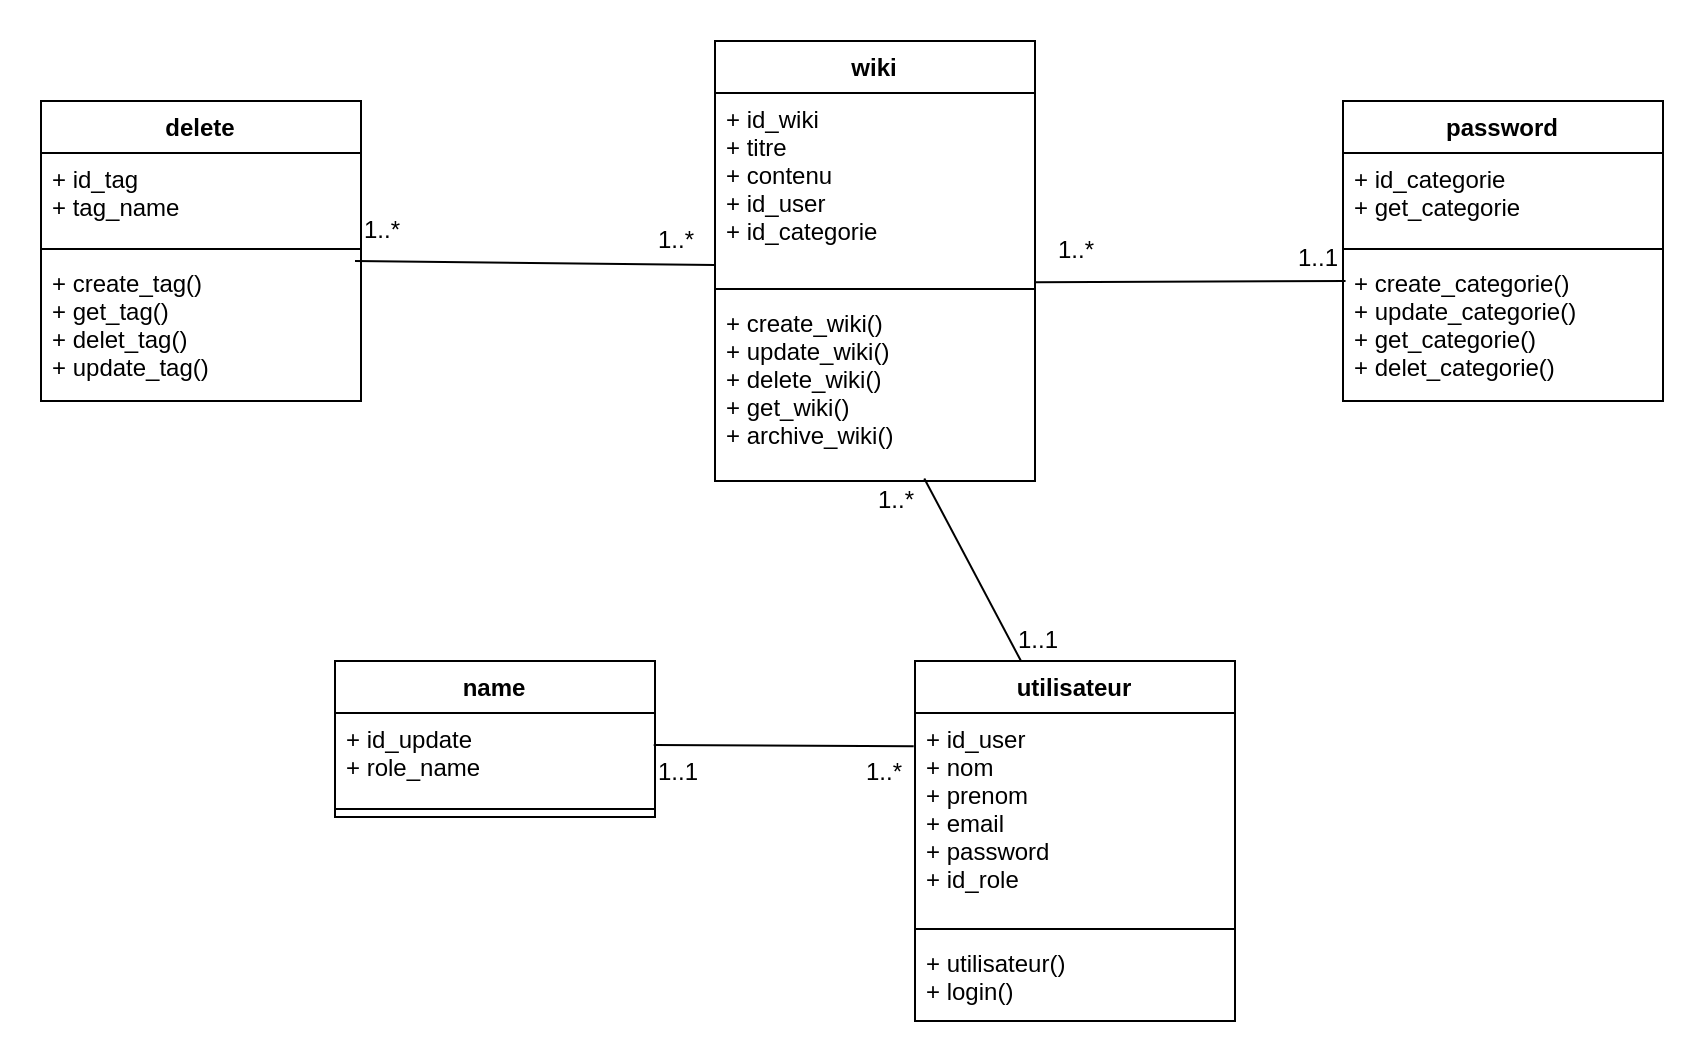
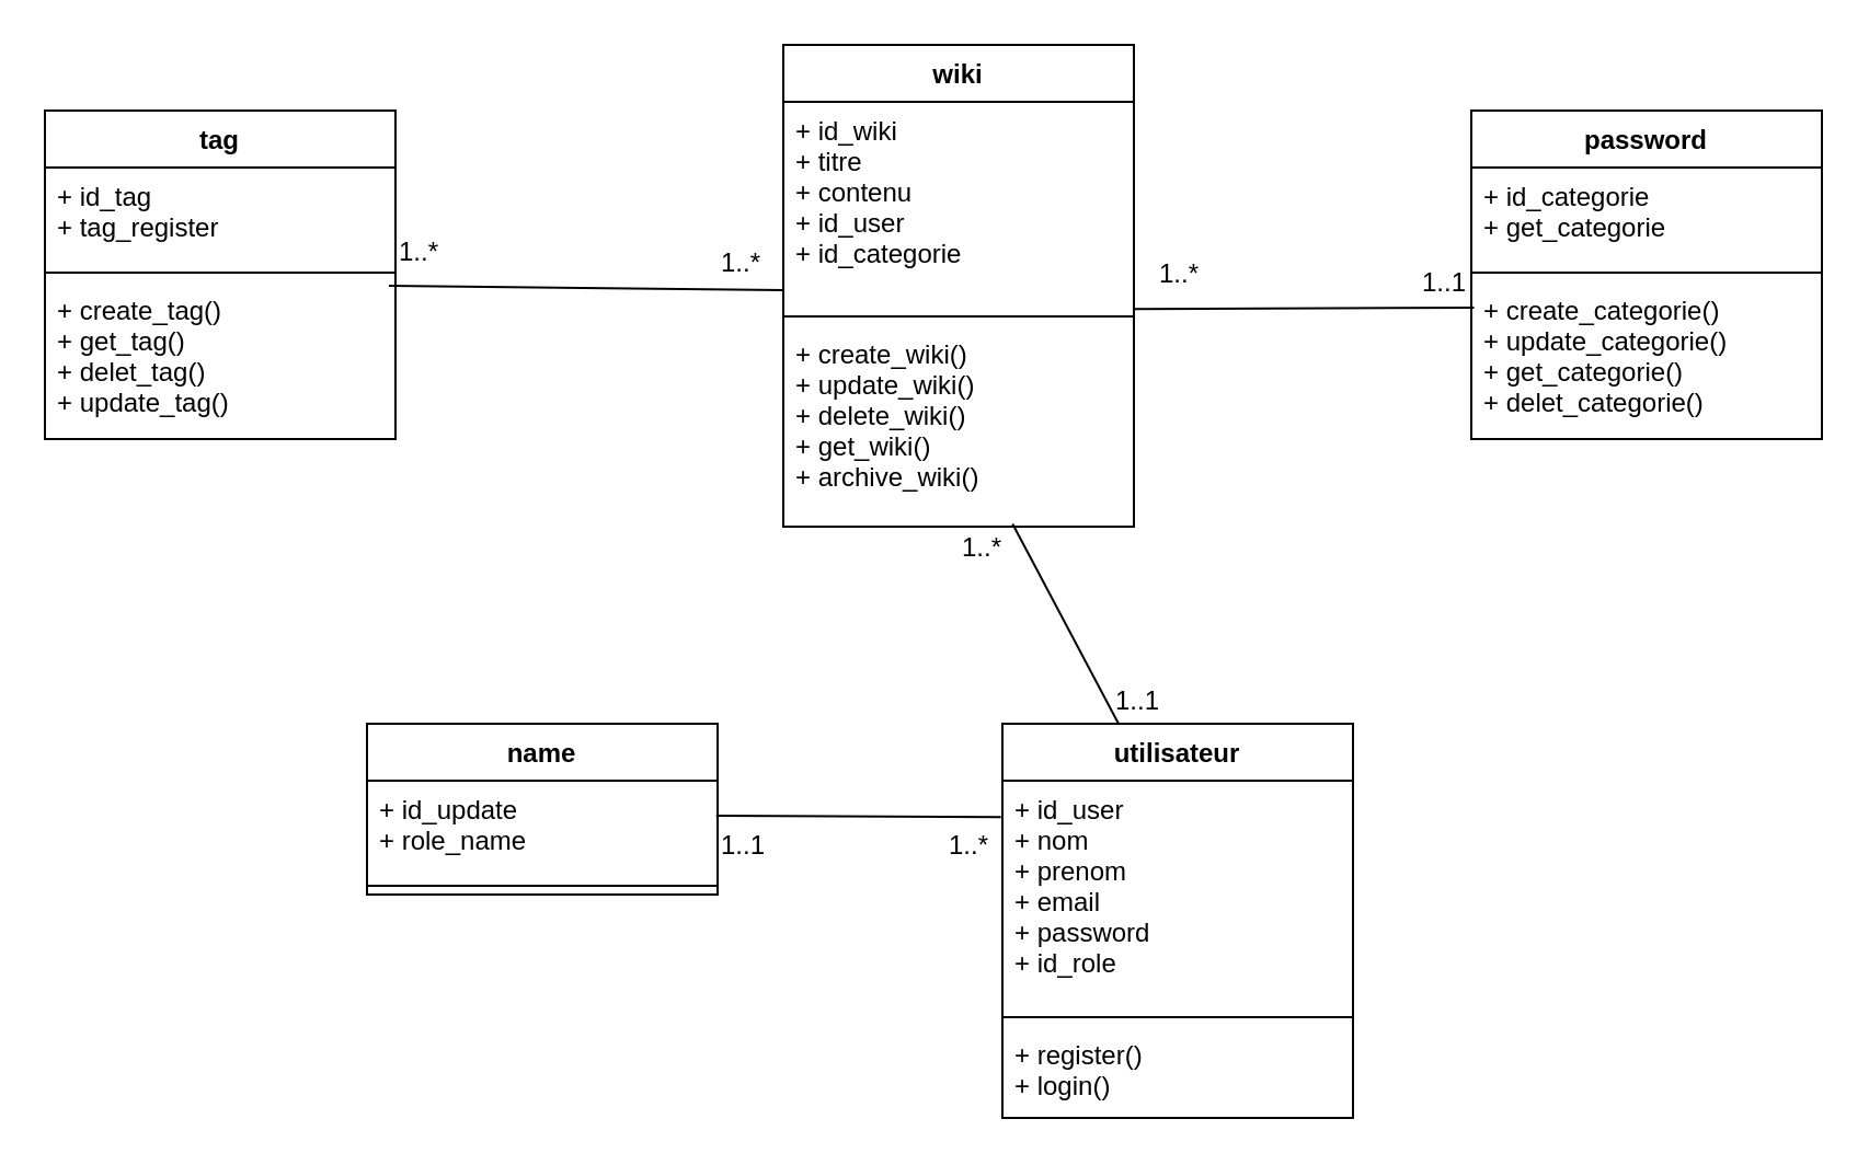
  <mxCell id="0" />
  <mxCell id="1" parent="0" />
  <mxCell id="2" value="utilisateur" style="swimlane;fontStyle=1;align=center;verticalAlign=top;childLayout=stackLayout;horizontal=1;startSize=26;horizontalStack=0;resizeParent=1;resizeParentMax=0;resizeLast=0;collapsible=1;marginBottom=0;" parent="1" vertex="1"><mxGeometry x="457" y="330" width="160" height="180" as="geometry" /></mxCell>
  <mxCell id="3" value="+ id_user&#10;+ nom&#10;+ prenom&#10;+ email&#10;+ password&#10;+ id_role" style="text;strokeColor=none;fillColor=none;align=left;verticalAlign=top;spacingLeft=4;spacingRight=4;overflow=hidden;rotatable=0;points=[[0,0.5],[1,0.5]];portConstraint=eastwest;" parent="2" vertex="1"><mxGeometry y="26" width="160" height="104" as="geometry" /></mxCell>
  <mxCell id="4" value="" style="line;strokeWidth=1;fillColor=none;align=left;verticalAlign=middle;spacingTop=-1;spacingLeft=3;spacingRight=3;rotatable=0;labelPosition=right;points=[];portConstraint=eastwest;strokeColor=inherit;" parent="2" vertex="1"><mxGeometry y="130" width="160" height="8" as="geometry" /></mxCell>
- <mxCell id="5" value="+ utilisateur()&#10;+ login()" style="text;strokeColor=none;fillColor=none;align=left;verticalAlign=top;spacingLeft=4;spacingRight=4;overflow=hidden;rotatable=0;points=[[0,0.5],[1,0.5]];portConstraint=eastwest;" parent="2" vertex="1"><mxGeometry y="138" width="160" height="42" as="geometry" /></mxCell>
+ <mxCell id="5" value="+ register()&#10;+ login()" style="text;strokeColor=none;fillColor=none;align=left;verticalAlign=top;spacingLeft=4;spacingRight=4;overflow=hidden;rotatable=0;points=[[0,0.5],[1,0.5]];portConstraint=eastwest;" parent="2" vertex="1"><mxGeometry y="138" width="160" height="42" as="geometry" /></mxCell>
  <mxCell id="6" value="wiki" style="swimlane;fontStyle=1;align=center;verticalAlign=top;childLayout=stackLayout;horizontal=1;startSize=26;horizontalStack=0;resizeParent=1;resizeParentMax=0;resizeLast=0;collapsible=1;marginBottom=0;" parent="1" vertex="1"><mxGeometry x="357" y="20" width="160" height="220" as="geometry" /></mxCell>
  <mxCell id="7" value="+ id_wiki&#10;+ titre&#10;+ contenu&#10;+ id_user&#10;+ id_categorie&#10;" style="text;strokeColor=none;fillColor=none;align=left;verticalAlign=top;spacingLeft=4;spacingRight=4;overflow=hidden;rotatable=0;points=[[0,0.5],[1,0.5]];portConstraint=eastwest;" parent="6" vertex="1"><mxGeometry y="26" width="160" height="94" as="geometry" /></mxCell>
  <mxCell id="8" value="" style="line;strokeWidth=1;fillColor=none;align=left;verticalAlign=middle;spacingTop=-1;spacingLeft=3;spacingRight=3;rotatable=0;labelPosition=right;points=[];portConstraint=eastwest;strokeColor=inherit;" parent="6" vertex="1"><mxGeometry y="120" width="160" height="8" as="geometry" /></mxCell>
  <mxCell id="9" value="+ create_wiki()&#10;+ update_wiki()&#10;+ delete_wiki()&#10;+ get_wiki()&#10;+ archive_wiki()" style="text;strokeColor=none;fillColor=none;align=left;verticalAlign=top;spacingLeft=4;spacingRight=4;overflow=hidden;rotatable=0;points=[[0,0.5],[1,0.5]];portConstraint=eastwest;" parent="6" vertex="1"><mxGeometry y="128" width="160" height="92" as="geometry" /></mxCell>
- <mxCell id="10" value="delete" style="swimlane;fontStyle=1;align=center;verticalAlign=top;childLayout=stackLayout;horizontal=1;startSize=26;horizontalStack=0;resizeParent=1;resizeParentMax=0;resizeLast=0;collapsible=1;marginBottom=0;" parent="1" vertex="1"><mxGeometry x="20" y="50" width="160" height="150" as="geometry" /></mxCell>
- <mxCell id="11" value="+ id_tag&#10;+ tag_name" style="text;strokeColor=none;fillColor=none;align=left;verticalAlign=top;spacingLeft=4;spacingRight=4;overflow=hidden;rotatable=0;points=[[0,0.5],[1,0.5]];portConstraint=eastwest;" parent="10" vertex="1"><mxGeometry y="26" width="160" height="44" as="geometry" /></mxCell>
+ <mxCell id="10" value="tag" style="swimlane;fontStyle=1;align=center;verticalAlign=top;childLayout=stackLayout;horizontal=1;startSize=26;horizontalStack=0;resizeParent=1;resizeParentMax=0;resizeLast=0;collapsible=1;marginBottom=0;" parent="1" vertex="1"><mxGeometry x="20" y="50" width="160" height="150" as="geometry" /></mxCell>
+ <mxCell id="11" value="+ id_tag&#10;+ tag_register" style="text;strokeColor=none;fillColor=none;align=left;verticalAlign=top;spacingLeft=4;spacingRight=4;overflow=hidden;rotatable=0;points=[[0,0.5],[1,0.5]];portConstraint=eastwest;" parent="10" vertex="1"><mxGeometry y="26" width="160" height="44" as="geometry" /></mxCell>
  <mxCell id="12" value="" style="line;strokeWidth=1;fillColor=none;align=left;verticalAlign=middle;spacingTop=-1;spacingLeft=3;spacingRight=3;rotatable=0;labelPosition=right;points=[];portConstraint=eastwest;strokeColor=inherit;" parent="10" vertex="1"><mxGeometry y="70" width="160" height="8" as="geometry" /></mxCell>
  <mxCell id="13" value="+ create_tag()&#10;+ get_tag()&#10;+ delet_tag()&#10;+ update_tag()" style="text;strokeColor=none;fillColor=none;align=left;verticalAlign=top;spacingLeft=4;spacingRight=4;overflow=hidden;rotatable=0;points=[[0,0.5],[1,0.5]];portConstraint=eastwest;" parent="10" vertex="1"><mxGeometry y="78" width="160" height="72" as="geometry" /></mxCell>
  <mxCell id="14" value="password" style="swimlane;fontStyle=1;align=center;verticalAlign=top;childLayout=stackLayout;horizontal=1;startSize=26;horizontalStack=0;resizeParent=1;resizeParentMax=0;resizeLast=0;collapsible=1;marginBottom=0;" parent="1" vertex="1"><mxGeometry x="671" y="50" width="160" height="150" as="geometry" /></mxCell>
  <mxCell id="15" value="+ id_categorie&#10;+ get_categorie" style="text;strokeColor=none;fillColor=none;align=left;verticalAlign=top;spacingLeft=4;spacingRight=4;overflow=hidden;rotatable=0;points=[[0,0.5],[1,0.5]];portConstraint=eastwest;" parent="14" vertex="1"><mxGeometry y="26" width="160" height="44" as="geometry" /></mxCell>
  <mxCell id="16" value="" style="line;strokeWidth=1;fillColor=none;align=left;verticalAlign=middle;spacingTop=-1;spacingLeft=3;spacingRight=3;rotatable=0;labelPosition=right;points=[];portConstraint=eastwest;strokeColor=inherit;" parent="14" vertex="1"><mxGeometry y="70" width="160" height="8" as="geometry" /></mxCell>
  <mxCell id="17" value="+ create_categorie()&#10;+ update_categorie()&#10;+ get_categorie()&#10;+ delet_categorie() " style="text;strokeColor=none;fillColor=none;align=left;verticalAlign=top;spacingLeft=4;spacingRight=4;overflow=hidden;rotatable=0;points=[[0,0.5],[1,0.5]];portConstraint=eastwest;" parent="14" vertex="1"><mxGeometry y="78" width="160" height="72" as="geometry" /></mxCell>
  <mxCell id="18" value="name" style="swimlane;fontStyle=1;align=center;verticalAlign=top;childLayout=stackLayout;horizontal=1;startSize=26;horizontalStack=0;resizeParent=1;resizeParentMax=0;resizeLast=0;collapsible=1;marginBottom=0;" parent="1" vertex="1"><mxGeometry x="167" y="330" width="160" height="78" as="geometry" /></mxCell>
  <mxCell id="19" value="+ id_update&#10;+ role_name" style="text;strokeColor=none;fillColor=none;align=left;verticalAlign=top;spacingLeft=4;spacingRight=4;overflow=hidden;rotatable=0;points=[[0,0.5],[1,0.5]];portConstraint=eastwest;" parent="18" vertex="1"><mxGeometry y="26" width="160" height="44" as="geometry" /></mxCell>
  <mxCell id="20" value="" style="line;strokeWidth=1;fillColor=none;align=left;verticalAlign=middle;spacingTop=-1;spacingLeft=3;spacingRight=3;rotatable=0;labelPosition=right;points=[];portConstraint=eastwest;strokeColor=inherit;" parent="18" vertex="1"><mxGeometry y="70" width="160" height="8" as="geometry" /></mxCell>
  <mxCell id="21" value="" style="endArrow=none;html=1;" parent="1" edge="1"><mxGeometry width="50" height="50" relative="1" as="geometry"><mxPoint x="357" y="132" as="sourcePoint" /><mxPoint x="177" y="130" as="targetPoint" /></mxGeometry></mxCell>
  <mxCell id="22" value="1..*" style="text;html=1;resizable=0;points=[];autosize=1;align=left;verticalAlign=top;spacingTop=-4;" vertex="1" parent="1"><mxGeometry x="180" y="105" width="30" height="20" as="geometry" /></mxCell>
  <mxCell id="23" value="1..*" style="text;html=1;resizable=0;points=[];autosize=1;align=left;verticalAlign=top;spacingTop=-4;" vertex="1" parent="1"><mxGeometry x="327" y="110" width="30" height="20" as="geometry" /></mxCell>
  <mxCell id="24" value="" style="endArrow=none;html=1;entryX=-0.004;entryY=0.16;entryDx=0;entryDy=0;entryPerimeter=0;exitX=0.996;exitY=0.364;exitDx=0;exitDy=0;exitPerimeter=0;" edge="1" parent="1" source="19" target="3"><mxGeometry width="50" height="50" relative="1" as="geometry"><mxPoint x="67" y="580" as="sourcePoint" /><mxPoint x="117" y="530" as="targetPoint" /></mxGeometry></mxCell>
  <mxCell id="25" value="" style="endArrow=none;html=1;entryX=0.008;entryY=0.167;entryDx=0;entryDy=0;entryPerimeter=0;exitX=1;exitY=1.007;exitDx=0;exitDy=0;exitPerimeter=0;" edge="1" parent="1" source="7" target="17"><mxGeometry width="50" height="50" relative="1" as="geometry"><mxPoint x="577" y="220" as="sourcePoint" /><mxPoint x="627" y="170" as="targetPoint" /></mxGeometry></mxCell>
  <mxCell id="26" value="1..1" style="text;html=1;resizable=0;points=[];autosize=1;align=left;verticalAlign=top;spacingTop=-4;" vertex="1" parent="1"><mxGeometry x="647" y="119" width="40" height="20" as="geometry" /></mxCell>
  <mxCell id="27" value="1..*" style="text;html=1;resizable=0;points=[];autosize=1;align=left;verticalAlign=top;spacingTop=-4;" vertex="1" parent="1"><mxGeometry x="527" y="115" width="30" height="20" as="geometry" /></mxCell>
  <mxCell id="28" value="" style="endArrow=none;html=1;entryX=0.654;entryY=0.986;entryDx=0;entryDy=0;entryPerimeter=0;" edge="1" parent="1" target="9"><mxGeometry width="50" height="50" relative="1" as="geometry"><mxPoint x="510" y="330" as="sourcePoint" /><mxPoint x="377" y="530" as="targetPoint" /></mxGeometry></mxCell>
  <mxCell id="29" value="1..1" style="text;html=1;resizable=0;points=[];autosize=1;align=left;verticalAlign=top;spacingTop=-4;" vertex="1" parent="1"><mxGeometry x="507" y="310" width="40" height="20" as="geometry" /></mxCell>
  <mxCell id="30" value="1..*" style="text;html=1;resizable=0;points=[];autosize=1;align=left;verticalAlign=top;spacingTop=-4;" vertex="1" parent="1"><mxGeometry x="437" y="240" width="30" height="20" as="geometry" /></mxCell>
  <mxCell id="31" value="1..*" style="text;html=1;resizable=0;points=[];autosize=1;align=left;verticalAlign=top;spacingTop=-4;" vertex="1" parent="1"><mxGeometry x="431" y="376" width="30" height="20" as="geometry" /></mxCell>
  <mxCell id="32" value="1..1" style="text;html=1;resizable=0;points=[];autosize=1;align=left;verticalAlign=top;spacingTop=-4;" vertex="1" parent="1"><mxGeometry x="327" y="376" width="40" height="20" as="geometry" /></mxCell>
